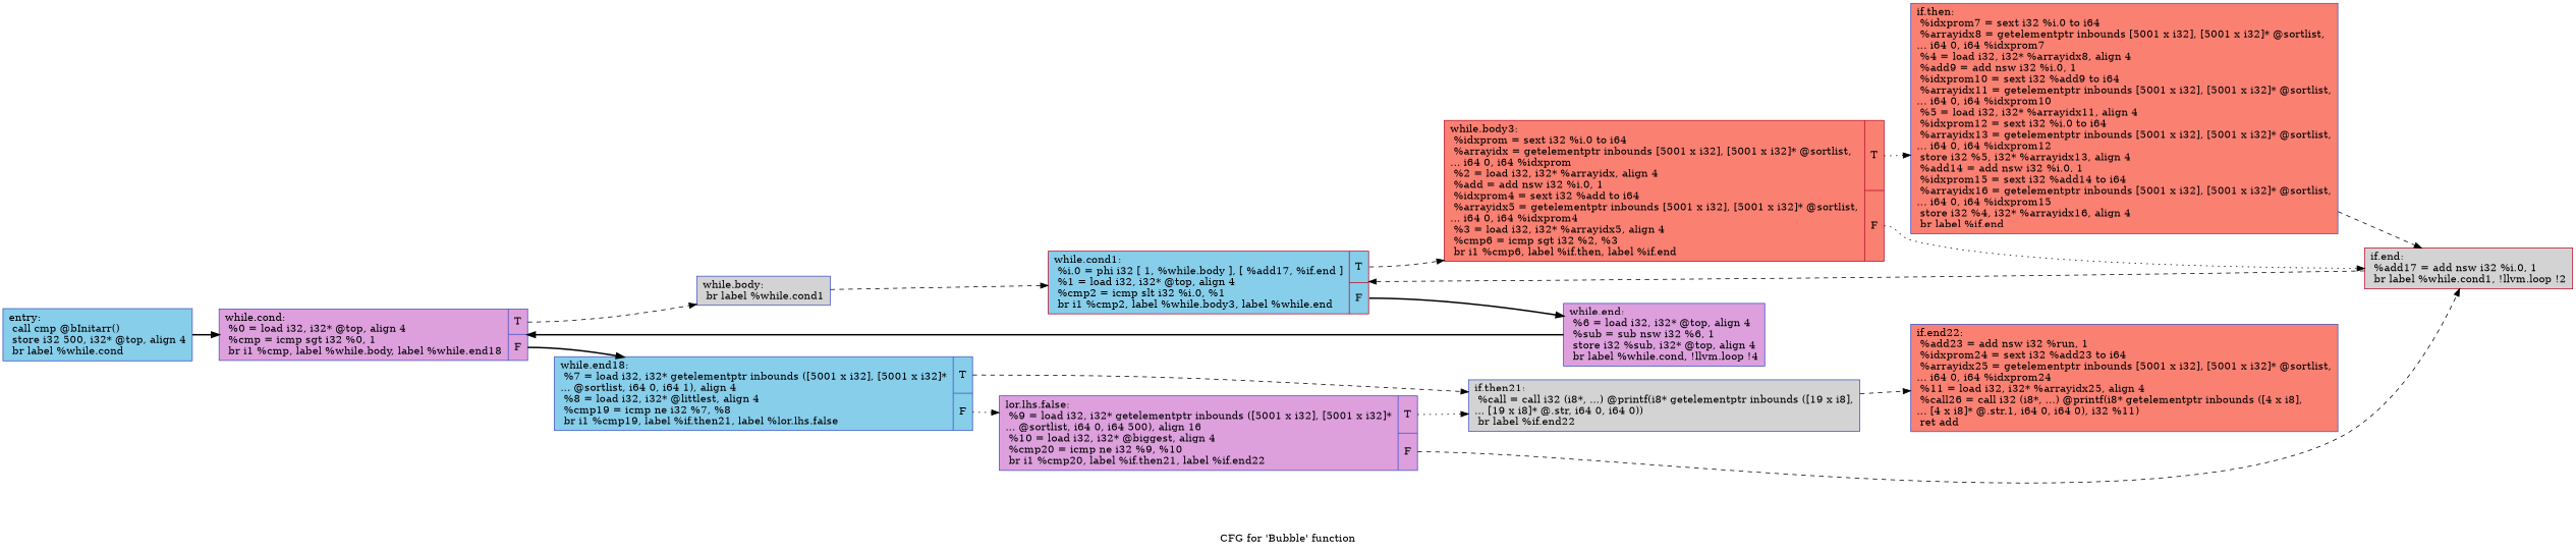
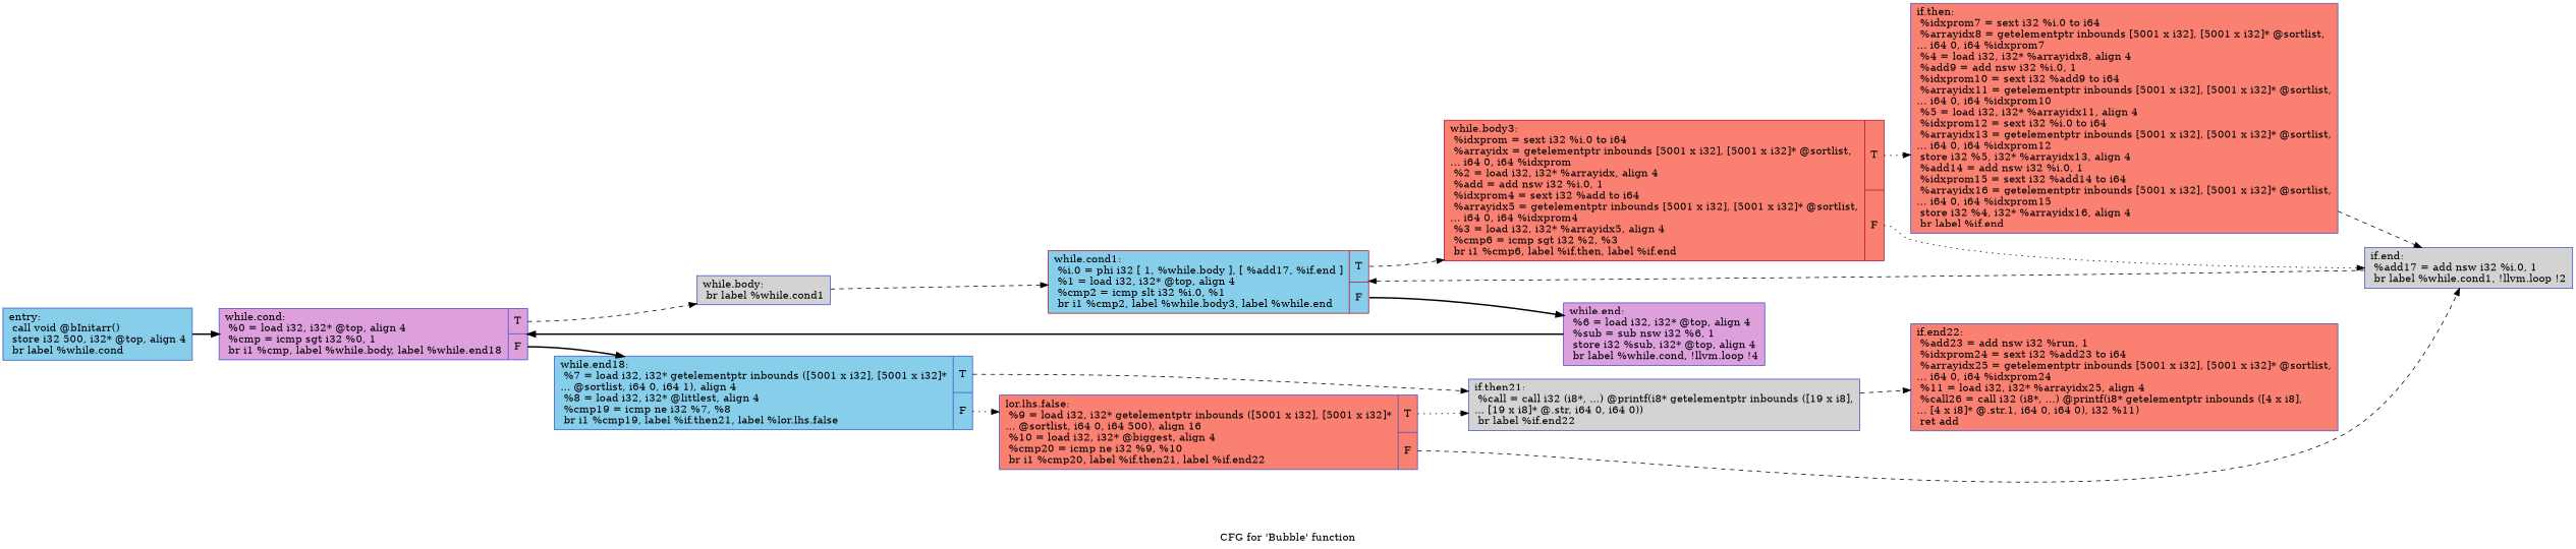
  digraph {
    label="CFG for 'Bubble' function"
    rankdir=LR
    node [color="#3d50c3ff" fillcolor=skyblue shape=record style=filled]
    edge [style=dashed]
-   n1 [label="{entry:\l  call cmp @bInitarr()\l  store i32 500, i32* @top, align 4\l  br label %while.cond\l}"]
+   n1 [label="{entry:\l  call void @bInitarr()\l  store i32 500, i32* @top, align 4\l  br label %while.cond\l}"]
    n2 [fillcolor=plum label="{while.cond:                                       \l  %0 = load i32, i32* @top, align 4\l  %cmp = icmp sgt i32 %0, 1\l  br i1 %cmp, label %while.body, label %while.end18\l|{<s0>T|<s1>F}}"]
    n3 [fillcolor=lightgrey label="{while.body:                                       \l  br label %while.cond1\l}"]
    n4 [label="{while.end18:                                      \l  %7 = load i32, i32* getelementptr inbounds ([5001 x i32], [5001 x i32]*\l... @sortlist, i64 0, i64 1), align 4\l  %8 = load i32, i32* @littlest, align 4\l  %cmp19 = icmp ne i32 %7, %8\l  br i1 %cmp19, label %if.then21, label %lor.lhs.false\l|{<s0>T|<s1>F}}"]
    n5 [color="#b70d28ff" label="{while.cond1:                                      \l  %i.0 = phi i32 [ 1, %while.body ], [ %add17, %if.end ]\l  %1 = load i32, i32* @top, align 4\l  %cmp2 = icmp slt i32 %i.0, %1\l  br i1 %cmp2, label %while.body3, label %while.end\l|{<s0>T|<s1>F}}"]
    n6 [fillcolor=lightgrey label="{if.then21:                                        \l  %call = call i32 (i8*, ...) @printf(i8* getelementptr inbounds ([19 x i8],\l... [19 x i8]* @.str, i64 0, i64 0))\l  br label %if.end22\l}"]
-   n7 [fillcolor=plum label="{lor.lhs.false:                                    \l  %9 = load i32, i32* getelementptr inbounds ([5001 x i32], [5001 x i32]*\l... @sortlist, i64 0, i64 500), align 16\l  %10 = load i32, i32* @biggest, align 4\l  %cmp20 = icmp ne i32 %9, %10\l  br i1 %cmp20, label %if.then21, label %if.end22\l|{<s0>T|<s1>F}}"]
+   n7 [fillcolor=salmon label="{lor.lhs.false:                                    \l  %9 = load i32, i32* getelementptr inbounds ([5001 x i32], [5001 x i32]*\l... @sortlist, i64 0, i64 500), align 16\l  %10 = load i32, i32* @biggest, align 4\l  %cmp20 = icmp ne i32 %9, %10\l  br i1 %cmp20, label %if.then21, label %if.end22\l|{<s0>T|<s1>F}}"]
    n8 [color="#b70d28ff" fillcolor=salmon label="{while.body3:                                      \l  %idxprom = sext i32 %i.0 to i64\l  %arrayidx = getelementptr inbounds [5001 x i32], [5001 x i32]* @sortlist,\l... i64 0, i64 %idxprom\l  %2 = load i32, i32* %arrayidx, align 4\l  %add = add nsw i32 %i.0, 1\l  %idxprom4 = sext i32 %add to i64\l  %arrayidx5 = getelementptr inbounds [5001 x i32], [5001 x i32]* @sortlist,\l... i64 0, i64 %idxprom4\l  %3 = load i32, i32* %arrayidx5, align 4\l  %cmp6 = icmp sgt i32 %2, %3\l  br i1 %cmp6, label %if.then, label %if.end\l|{<s0>T|<s1>F}}"]
    n9 [fillcolor=plum label="{while.end:                                        \l  %6 = load i32, i32* @top, align 4\l  %sub = sub nsw i32 %6, 1\l  store i32 %sub, i32* @top, align 4\l  br label %while.cond, !llvm.loop !4\l}"]
    n10 [fillcolor=salmon label="{if.end22:                                         \l  %add23 = add nsw i32 %run, 1\l  %idxprom24 = sext i32 %add23 to i64\l  %arrayidx25 = getelementptr inbounds [5001 x i32], [5001 x i32]* @sortlist,\l... i64 0, i64 %idxprom24\l  %11 = load i32, i32* %arrayidx25, align 4\l  %call26 = call i32 (i8*, ...) @printf(i8* getelementptr inbounds ([4 x i8],\l... [4 x i8]* @.str.1, i64 0, i64 0), i32 %11)\l  ret add\l}"]
-   n11 [color="#b70d28ff" fillcolor=lightgrey label="{if.end:                                           \l  %add17 = add nsw i32 %i.0, 1\l  br label %while.cond1, !llvm.loop !2\l}"]
+   n11 [fillcolor=lightgrey label="{if.end:                                           \l  %add17 = add nsw i32 %i.0, 1\l  br label %while.cond1, !llvm.loop !2\l}"]
    n12 [fillcolor=salmon label="{if.then:                                          \l  %idxprom7 = sext i32 %i.0 to i64\l  %arrayidx8 = getelementptr inbounds [5001 x i32], [5001 x i32]* @sortlist,\l... i64 0, i64 %idxprom7\l  %4 = load i32, i32* %arrayidx8, align 4\l  %add9 = add nsw i32 %i.0, 1\l  %idxprom10 = sext i32 %add9 to i64\l  %arrayidx11 = getelementptr inbounds [5001 x i32], [5001 x i32]* @sortlist,\l... i64 0, i64 %idxprom10\l  %5 = load i32, i32* %arrayidx11, align 4\l  %idxprom12 = sext i32 %i.0 to i64\l  %arrayidx13 = getelementptr inbounds [5001 x i32], [5001 x i32]* @sortlist,\l... i64 0, i64 %idxprom12\l  store i32 %5, i32* %arrayidx13, align 4\l  %add14 = add nsw i32 %i.0, 1\l  %idxprom15 = sext i32 %add14 to i64\l  %arrayidx16 = getelementptr inbounds [5001 x i32], [5001 x i32]* @sortlist,\l... i64 0, i64 %idxprom15\l  store i32 %4, i32* %arrayidx16, align 4\l  br label %if.end\l}"]
    n1 -> n2 [style=bold]
    n2 -> n3 [tailport=s0]
    n2 -> n4 [style=bold tailport=s1]
    n3 -> n5
    n4 -> n6 [tailport=s0]
    n4 -> n7 [style=dotted tailport=s1]
    n5 -> n8 [tailport=s0]
    n5 -> n9 [style=bold tailport=s1]
    n6 -> n10
    n7 -> n6 [style=dotted tailport=s0]
    n7 -> n11 [tailport=s1]
    n8 -> n11 [style=dotted tailport=s1]
    n8 -> n12 [style=dotted tailport=s0]
    n9 -> n2 [style=bold]
    n11 -> n5
    n12 -> n11
  }
